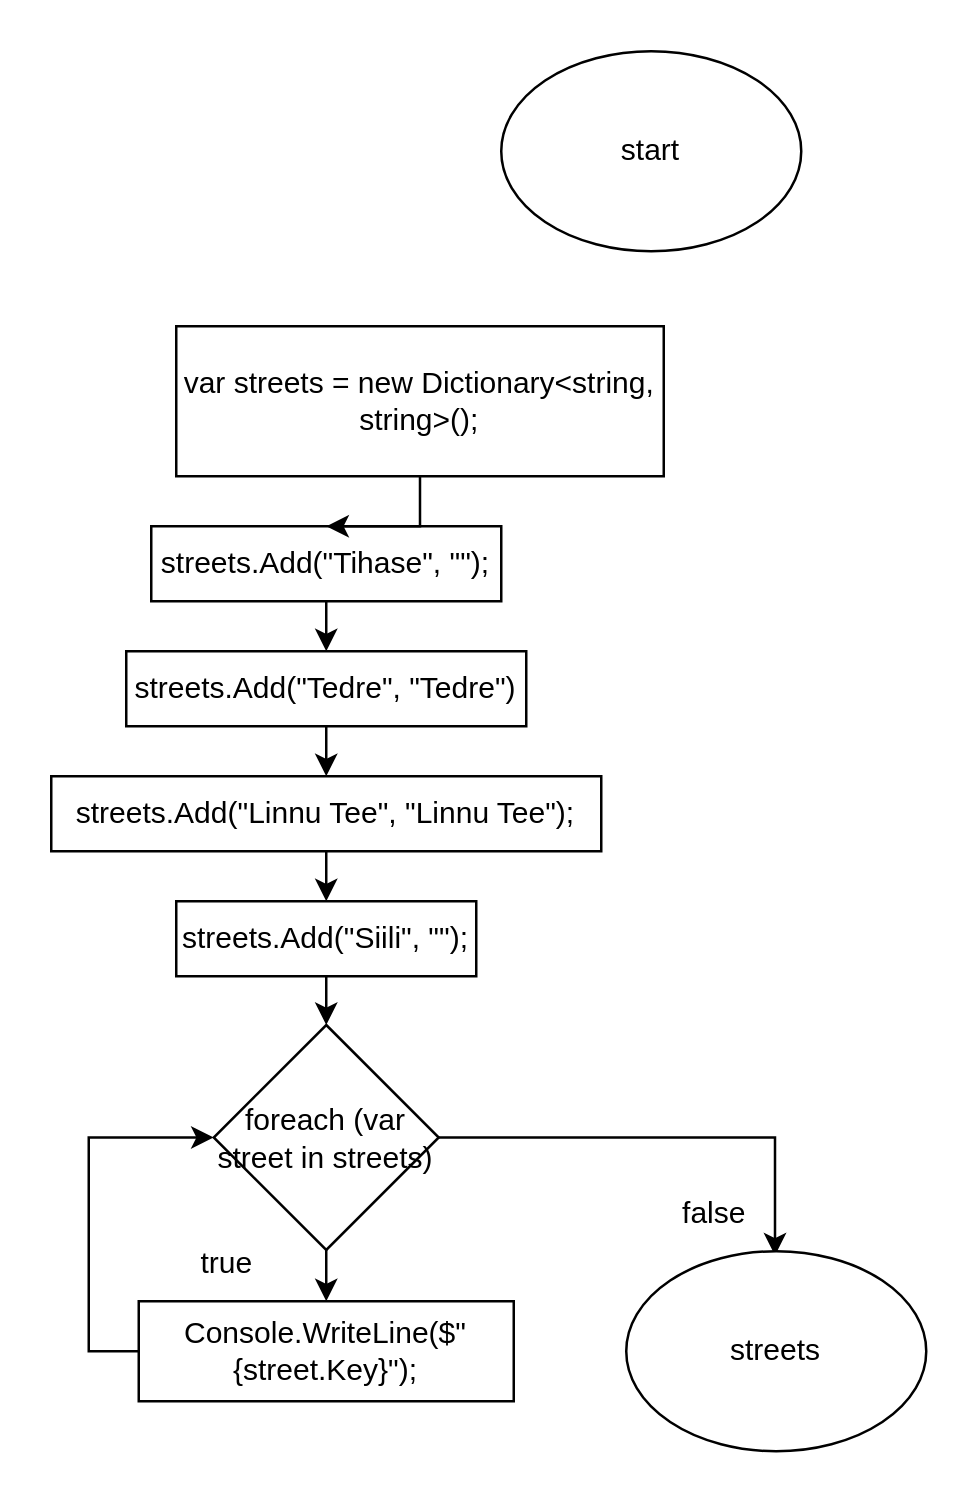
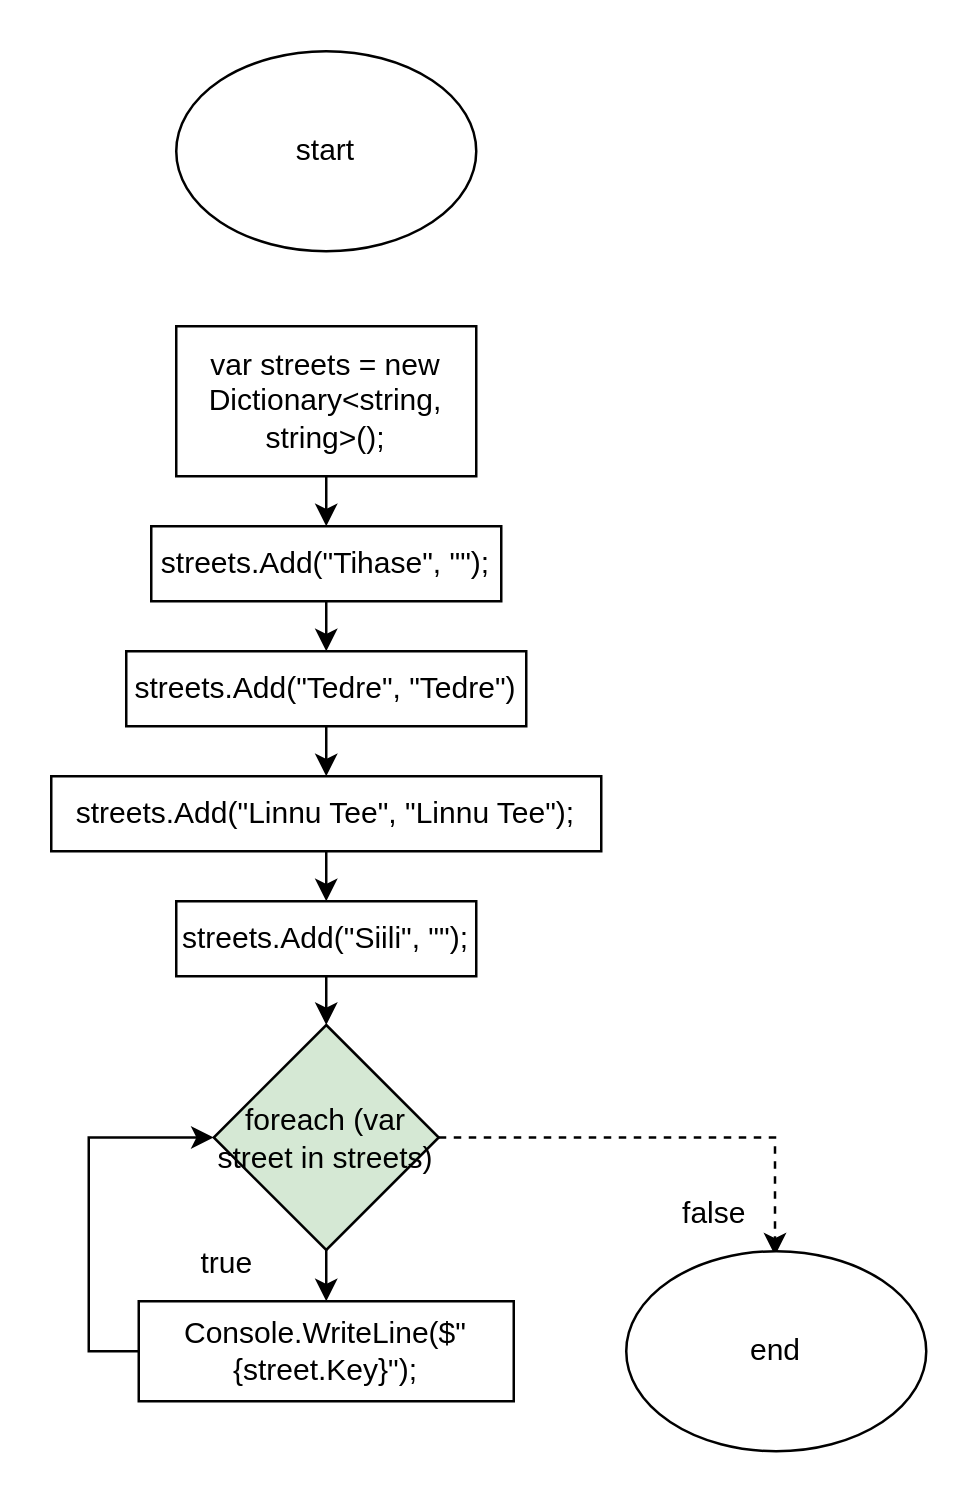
  <mxCell id="0" />
  <mxCell id="1" parent="0" />
- <mxCell id="2" value="start" style="ellipse;whiteSpace=wrap;html=1;" vertex="1" parent="1"><mxGeometry x="200" y="20" width="120" height="80" as="geometry" /></mxCell>
+ <mxCell id="2" value="start" style="ellipse;whiteSpace=wrap;html=1;" vertex="1" parent="1"><mxGeometry x="70" y="20" width="120" height="80" as="geometry" /></mxCell>
  <mxCell id="3" style="edgeStyle=orthogonalEdgeStyle;rounded=0;orthogonalLoop=1;jettySize=auto;html=1;exitX=0.5;exitY=1;exitDx=0;exitDy=0;entryX=0.5;entryY=0;entryDx=0;entryDy=0;" edge="1" parent="1" source="4" target="6"><mxGeometry relative="1" as="geometry" /></mxCell>
  <mxCell id="4" value="streets.Add(&quot;Tihase&quot;, &quot;&quot;);" style="rounded=0;whiteSpace=wrap;html=1;" vertex="1" parent="1"><mxGeometry x="60" y="210" width="140" height="30" as="geometry" /></mxCell>
  <mxCell id="5" style="edgeStyle=orthogonalEdgeStyle;rounded=0;orthogonalLoop=1;jettySize=auto;html=1;exitX=0.5;exitY=1;exitDx=0;exitDy=0;entryX=0.5;entryY=0;entryDx=0;entryDy=0;" edge="1" parent="1" source="6" target="8"><mxGeometry relative="1" as="geometry" /></mxCell>
  <mxCell id="6" value="streets.Add(&quot;Tedre&quot;, &quot;Tedre&quot;)" style="rounded=0;whiteSpace=wrap;html=1;" vertex="1" parent="1"><mxGeometry x="50" y="260" width="160" height="30" as="geometry" /></mxCell>
  <mxCell id="7" style="edgeStyle=orthogonalEdgeStyle;rounded=0;orthogonalLoop=1;jettySize=auto;html=1;exitX=0.5;exitY=1;exitDx=0;exitDy=0;entryX=0.5;entryY=0;entryDx=0;entryDy=0;" edge="1" parent="1" source="8" target="10"><mxGeometry relative="1" as="geometry" /></mxCell>
  <mxCell id="8" value="streets.Add(&quot;Linnu Tee&quot;, &quot;Linnu Tee&quot;);" style="rounded=0;whiteSpace=wrap;html=1;" vertex="1" parent="1"><mxGeometry x="20" y="310" width="220" height="30" as="geometry" /></mxCell>
  <mxCell id="9" style="edgeStyle=orthogonalEdgeStyle;rounded=0;orthogonalLoop=1;jettySize=auto;html=1;exitX=0.5;exitY=1;exitDx=0;exitDy=0;entryX=0.5;entryY=0;entryDx=0;entryDy=0;" edge="1" parent="1" source="10" target="13"><mxGeometry relative="1" as="geometry" /></mxCell>
  <mxCell id="10" value="streets.Add(&quot;Siili&quot;, &quot;&quot;);" style="rounded=0;whiteSpace=wrap;html=1;" vertex="1" parent="1"><mxGeometry x="70" y="360" width="120" height="30" as="geometry" /></mxCell>
  <mxCell id="11" style="edgeStyle=orthogonalEdgeStyle;rounded=0;orthogonalLoop=1;jettySize=auto;html=1;exitX=0.5;exitY=1;exitDx=0;exitDy=0;entryX=0.5;entryY=0;entryDx=0;entryDy=0;" edge="1" parent="1" source="13" target="15"><mxGeometry relative="1" as="geometry" /></mxCell>
- <mxCell id="12" style="edgeStyle=orthogonalEdgeStyle;rounded=0;orthogonalLoop=1;jettySize=auto;html=1;exitX=1;exitY=0.5;exitDx=0;exitDy=0;entryX=0.99;entryY=1.073;entryDx=0;entryDy=0;entryPerimeter=0;" edge="1" parent="1" source="13" target="18"><mxGeometry relative="1" as="geometry"><mxPoint x="315" y="530" as="targetPoint" /><Array as="points"><mxPoint x="310" y="454" /></Array></mxGeometry></mxCell>
- <mxCell id="13" value="foreach (var street in streets)" style="rhombus;whiteSpace=wrap;html=1;" vertex="1" parent="1"><mxGeometry x="85" y="409.5" width="90" height="90" as="geometry" /></mxCell>
+ <mxCell id="12" style="edgeStyle=orthogonalEdgeStyle;rounded=0;orthogonalLoop=1;jettySize=auto;html=1;exitX=1;exitY=0.5;exitDx=0;exitDy=0;entryX=0.99;entryY=1.073;entryDx=0;entryDy=0;entryPerimeter=0;dashed=1;" edge="1" parent="1" source="13" target="18"><mxGeometry relative="1" as="geometry"><mxPoint x="315" y="530" as="targetPoint" /><Array as="points"><mxPoint x="310" y="454" /></Array></mxGeometry></mxCell>
+ <mxCell id="13" value="foreach (var street in streets)" style="rhombus;whiteSpace=wrap;html=1;fillColor=#d5e8d4;" vertex="1" parent="1"><mxGeometry x="85" y="409.5" width="90" height="90" as="geometry" /></mxCell>
  <mxCell id="14" style="edgeStyle=orthogonalEdgeStyle;rounded=0;orthogonalLoop=1;jettySize=auto;html=1;entryX=0;entryY=0.5;entryDx=0;entryDy=0;" edge="1" parent="1" source="15" target="13"><mxGeometry relative="1" as="geometry"><Array as="points"><mxPoint x="35" y="540" /><mxPoint x="35" y="454" /></Array></mxGeometry></mxCell>
  <mxCell id="15" value="Console.WriteLine($&quot;{street.Key}&quot;);" style="rounded=0;whiteSpace=wrap;html=1;" vertex="1" parent="1"><mxGeometry x="55" y="520" width="150" height="40" as="geometry" /></mxCell>
- <mxCell id="16" value="streets" style="ellipse;whiteSpace=wrap;html=1;" vertex="1" parent="1"><mxGeometry x="250" y="500" width="120" height="80" as="geometry" /></mxCell>
+ <mxCell id="16" value="end" style="ellipse;whiteSpace=wrap;html=1;" vertex="1" parent="1"><mxGeometry x="250" y="500" width="120" height="80" as="geometry" /></mxCell>
  <mxCell id="17" value="true" style="text;html=1;align=center;verticalAlign=middle;resizable=0;points=[];autosize=1;strokeColor=none;fillColor=none;" vertex="1" parent="1"><mxGeometry x="70" y="490" width="40" height="30" as="geometry" /></mxCell>
  <mxCell id="18" value="false" style="text;html=1;align=center;verticalAlign=middle;resizable=0;points=[];autosize=1;strokeColor=none;fillColor=none;" vertex="1" parent="1"><mxGeometry x="260" y="469.5" width="50" height="30" as="geometry" /></mxCell>
  <mxCell id="19" style="edgeStyle=orthogonalEdgeStyle;rounded=0;orthogonalLoop=1;jettySize=auto;html=1;exitX=0.5;exitY=1;exitDx=0;exitDy=0;entryX=0.5;entryY=0;entryDx=0;entryDy=0;" edge="1" parent="1" source="20" target="4"><mxGeometry relative="1" as="geometry" /></mxCell>
- <mxCell id="20" value="var streets = new Dictionary&amp;lt;string, string&amp;gt;();" style="rounded=0;whiteSpace=wrap;html=1;" vertex="1" parent="1"><mxGeometry x="70" y="130" width="195" height="60" as="geometry" /></mxCell>
+ <mxCell id="20" value="var streets = new Dictionary&amp;lt;string, string&amp;gt;();" style="rounded=0;whiteSpace=wrap;html=1;" vertex="1" parent="1"><mxGeometry x="70" y="130" width="120" height="60" as="geometry" /></mxCell>
